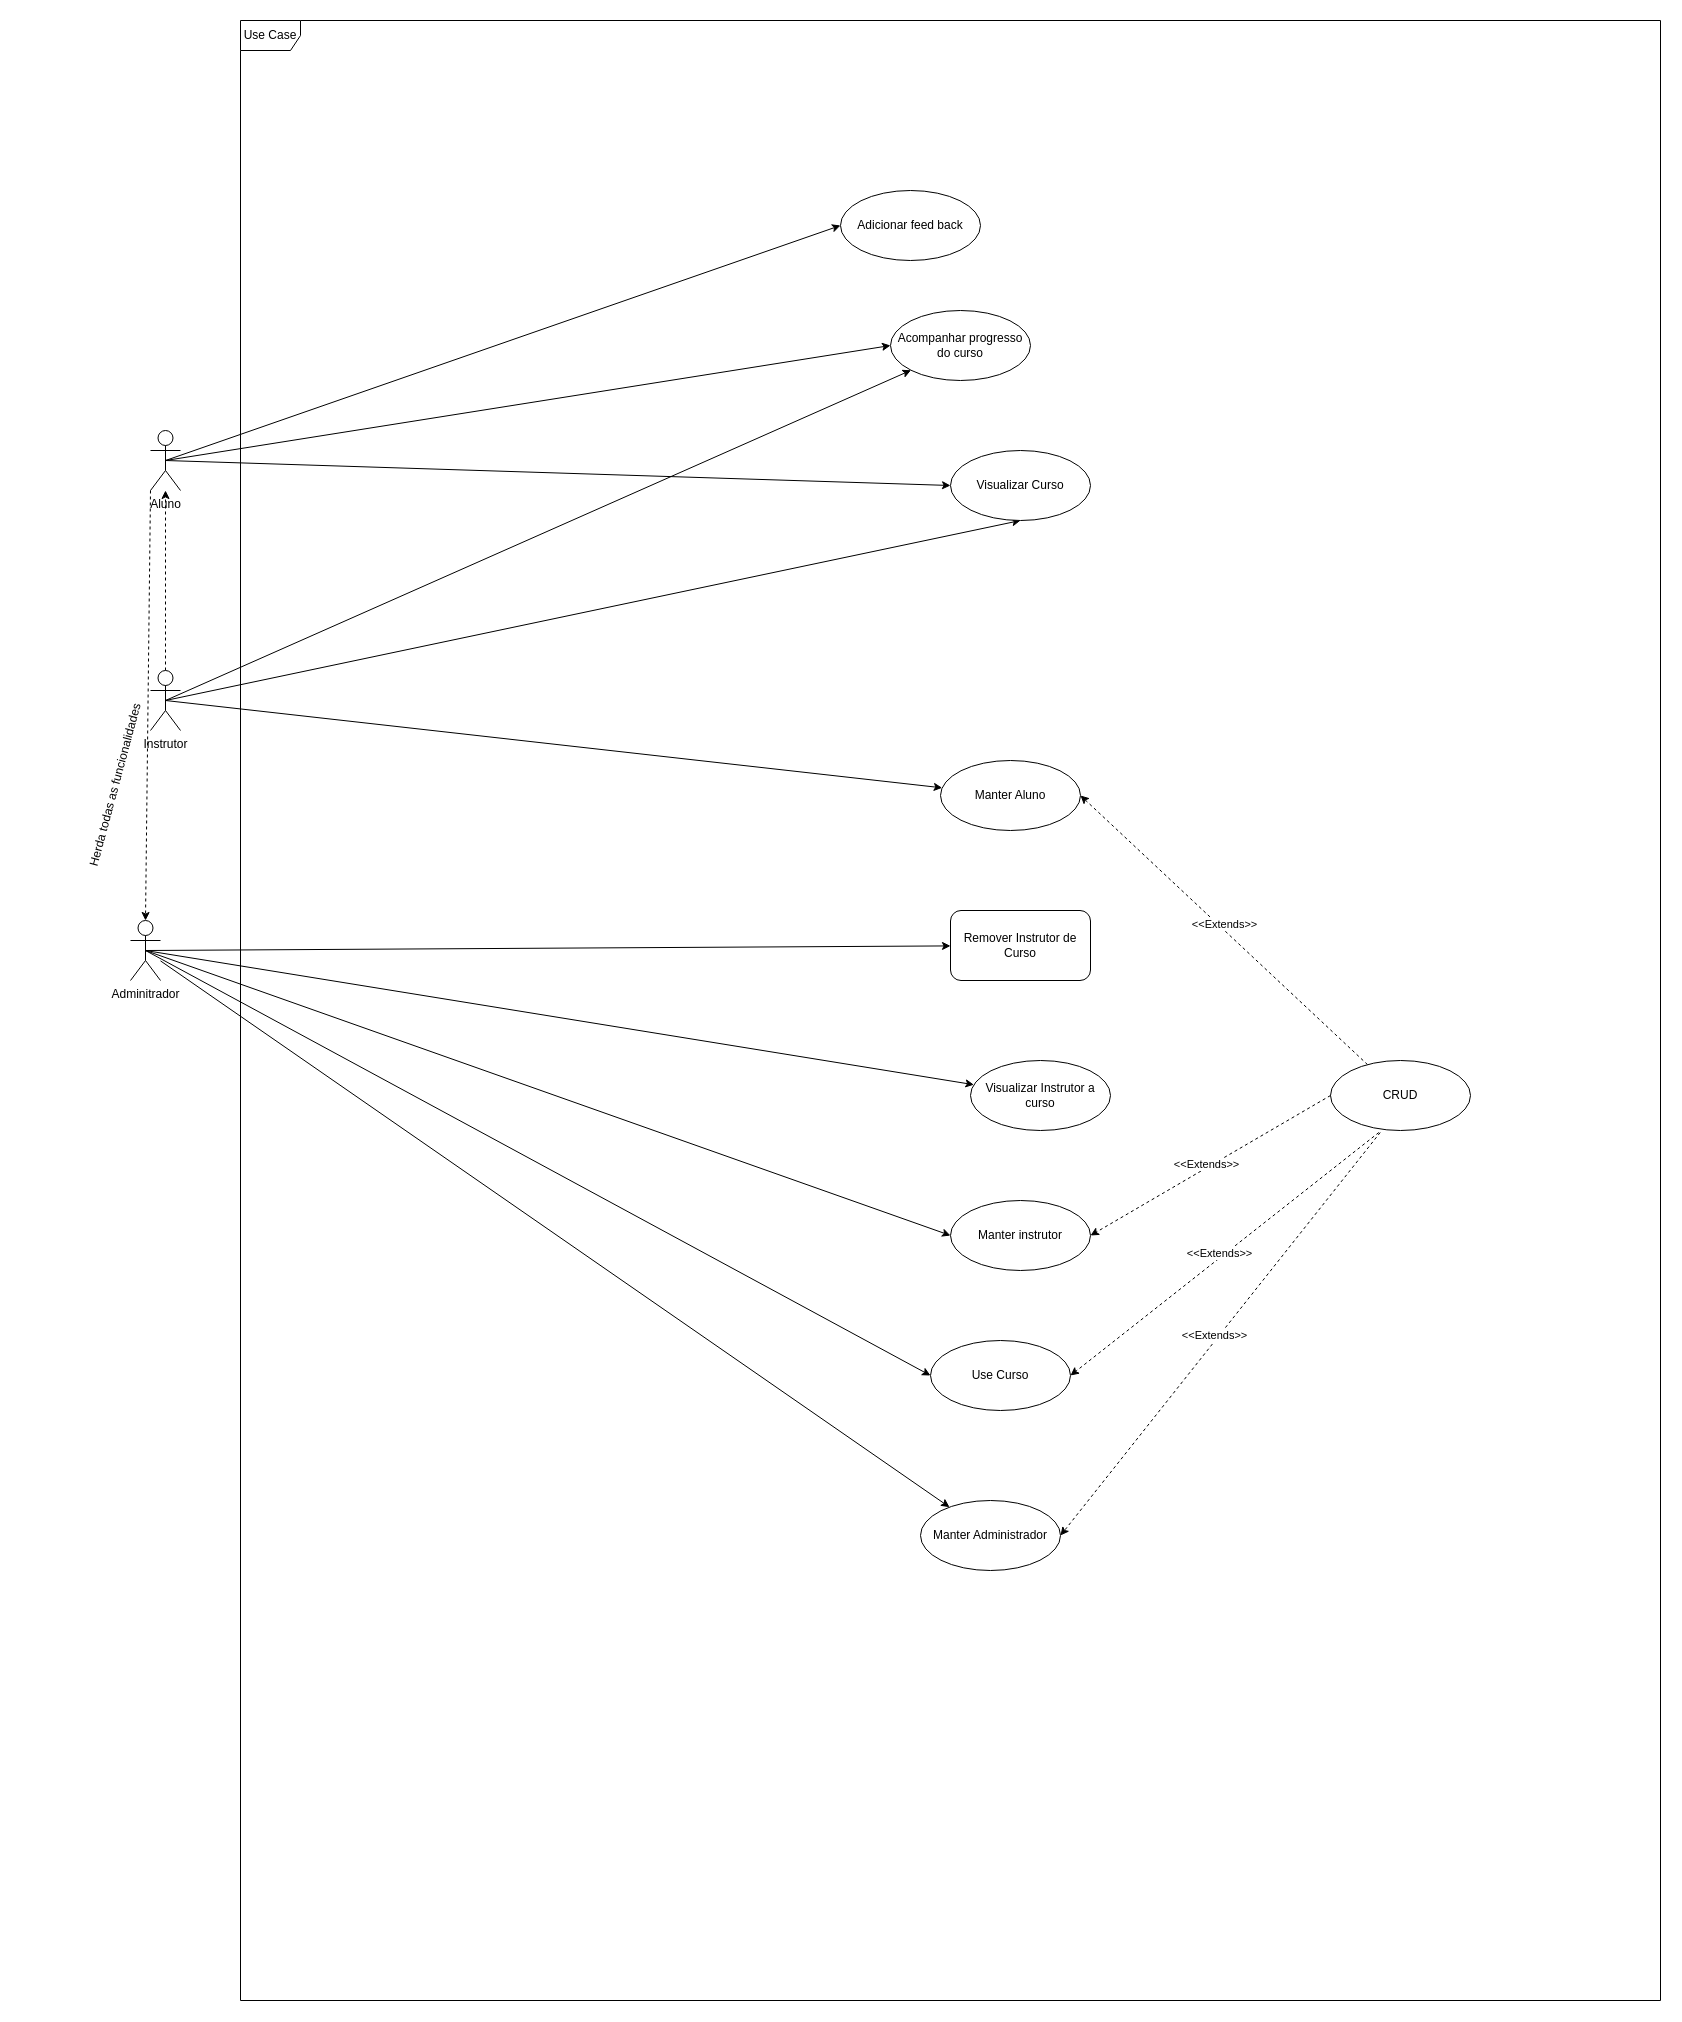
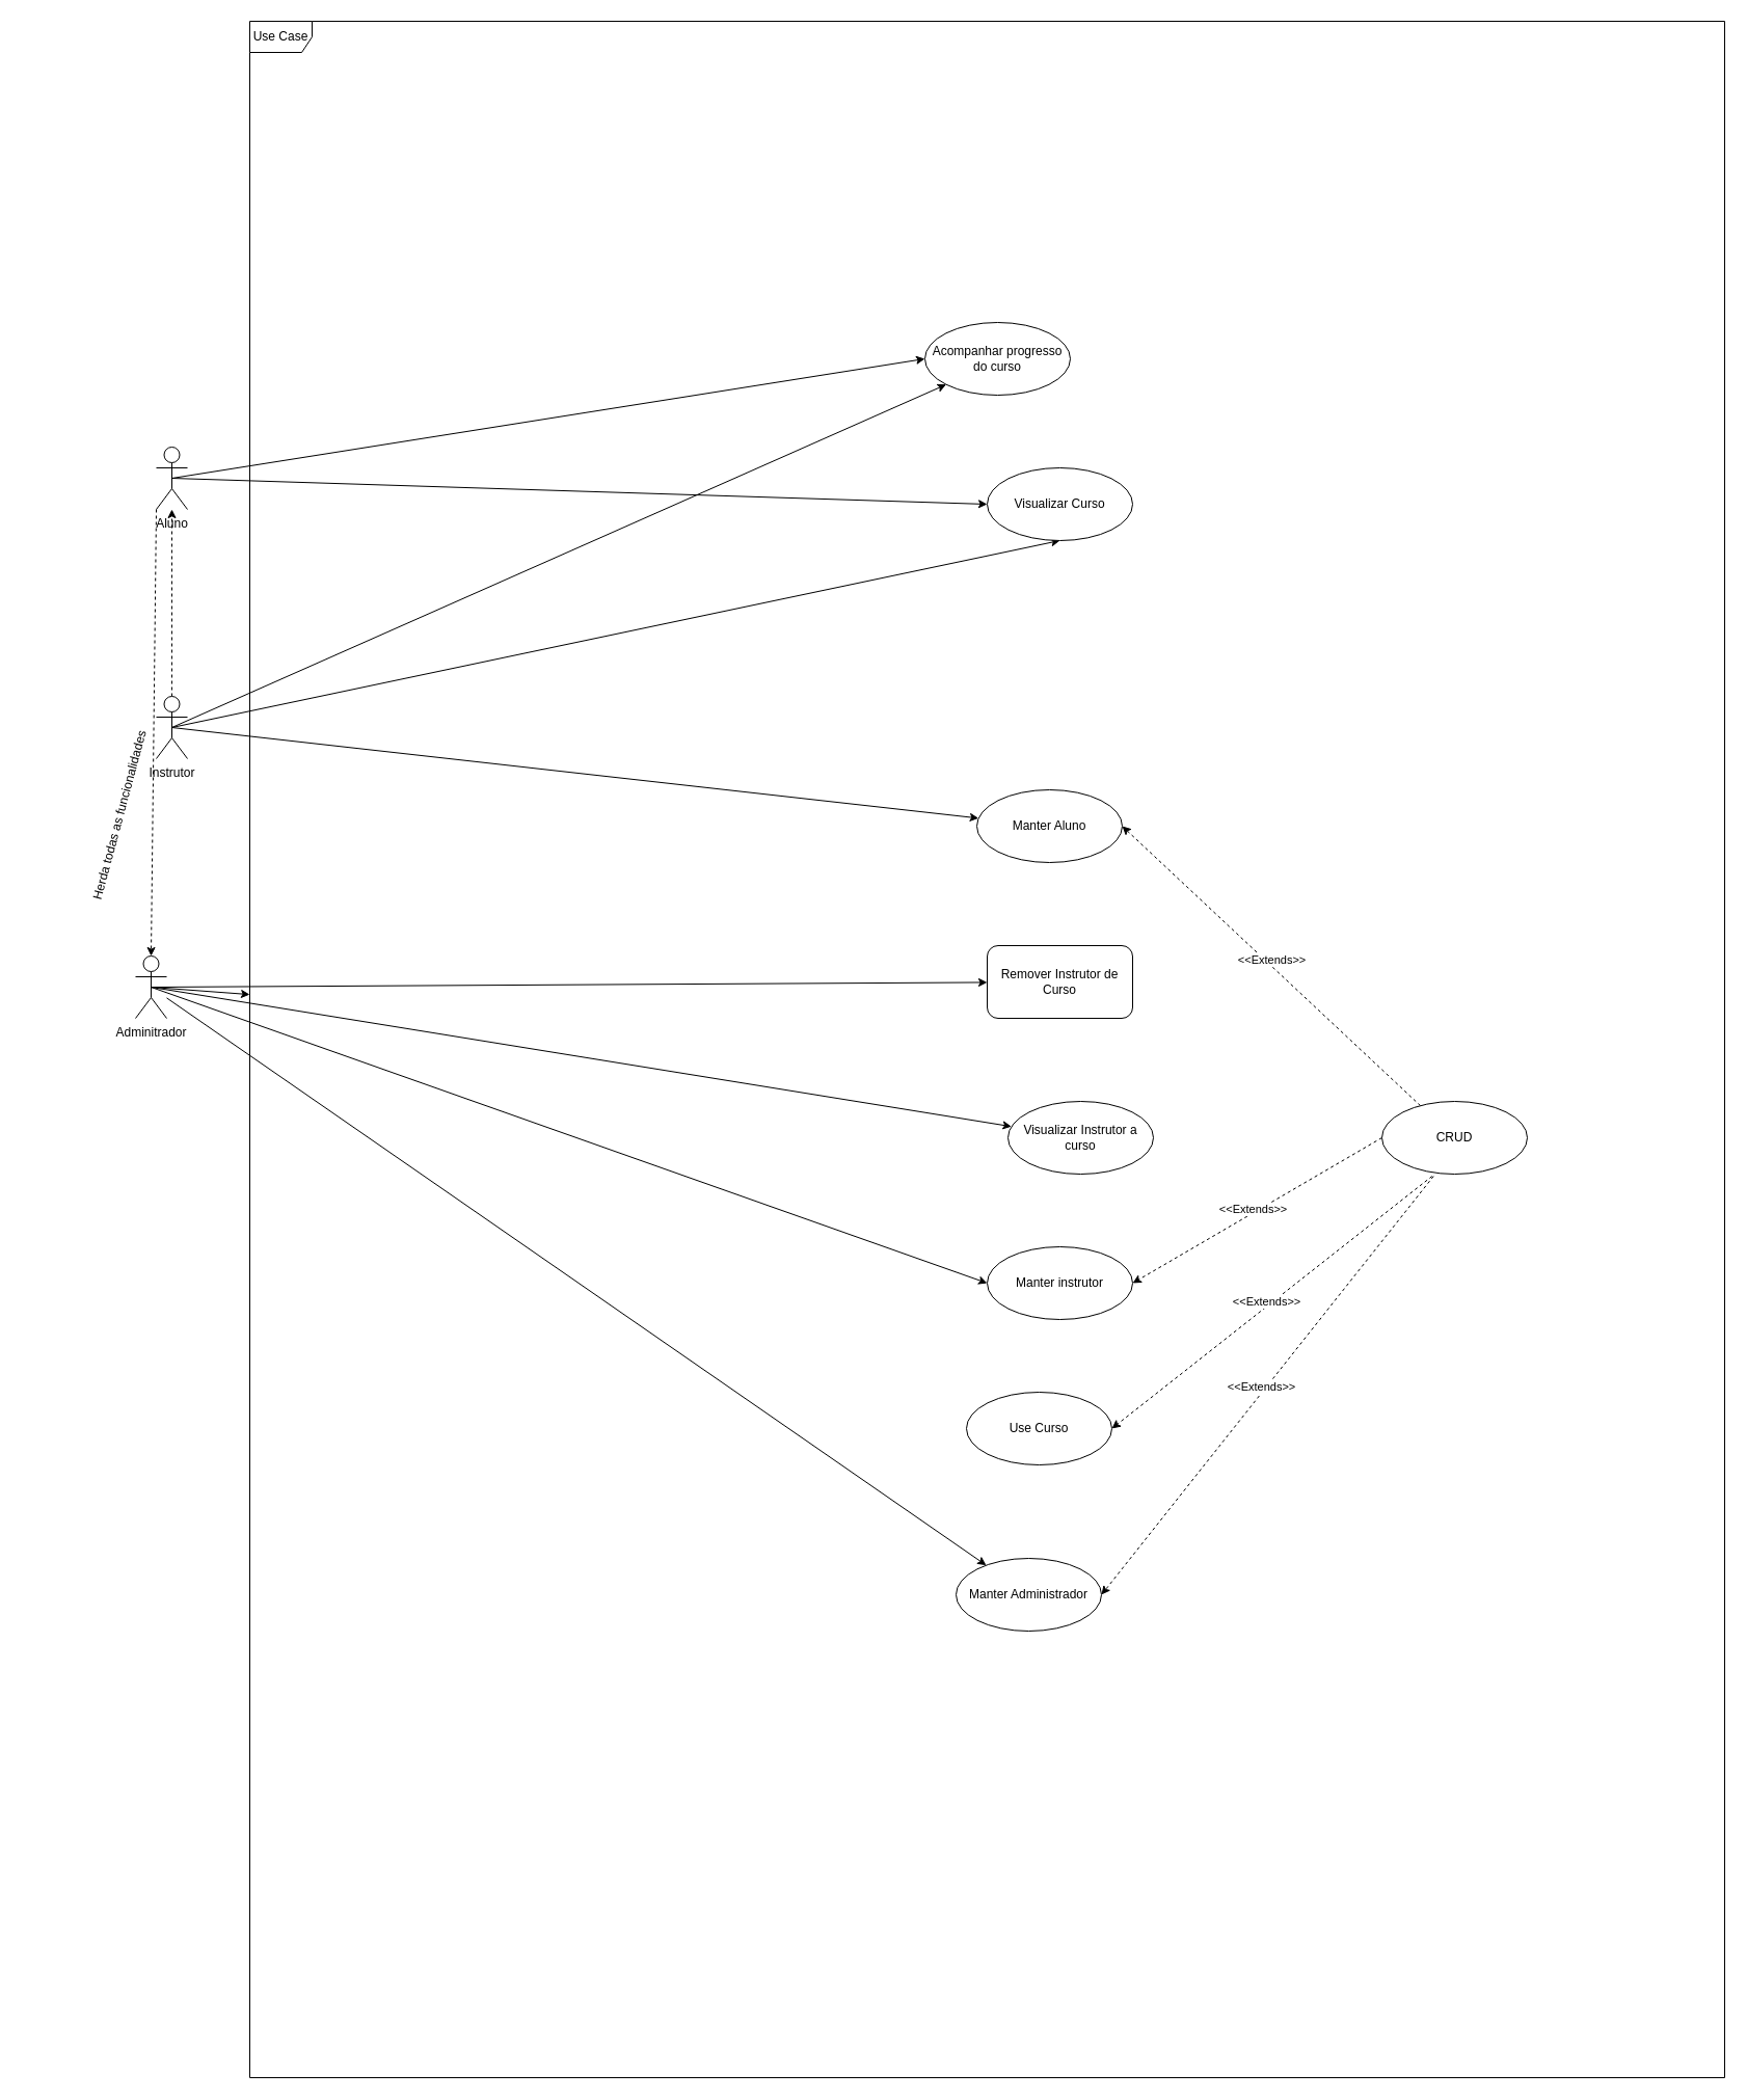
  <mxCell id="0" />
  <mxCell id="1" parent="0" />
  <mxCell id="2" style="rounded=0;orthogonalLoop=1;jettySize=auto;html=1;exitX=0.5;exitY=0.5;exitDx=0;exitDy=0;exitPerimeter=0;" parent="1" source="6" target="11" edge="1"><mxGeometry relative="1" as="geometry" /></mxCell>
  <mxCell id="3" style="rounded=0;orthogonalLoop=1;jettySize=auto;html=1;exitX=0.5;exitY=0.5;exitDx=0;exitDy=0;exitPerimeter=0;dashed=1;endArrow=classic;endFill=1;" parent="1" source="6" target="10" edge="1"><mxGeometry relative="1" as="geometry" /></mxCell>
  <mxCell id="4" style="rounded=0;orthogonalLoop=1;jettySize=auto;html=1;exitX=0.5;exitY=0.5;exitDx=0;exitDy=0;exitPerimeter=0;entryX=0;entryY=1;entryDx=0;entryDy=0;" parent="1" source="6" target="23" edge="1"><mxGeometry relative="1" as="geometry"><mxPoint x="450" y="380" as="targetPoint" /></mxGeometry></mxCell>
  <mxCell id="5" style="rounded=0;orthogonalLoop=1;jettySize=auto;html=1;exitX=0.5;exitY=0.5;exitDx=0;exitDy=0;exitPerimeter=0;entryX=0.5;entryY=1;entryDx=0;entryDy=0;" edge="1" parent="1" source="6" target="27"><mxGeometry relative="1" as="geometry" /></mxCell>
  <mxCell id="6" value="Instrutor&lt;div&gt;&lt;br&gt;&lt;/div&gt;" style="shape=umlActor;verticalLabelPosition=bottom;verticalAlign=top;html=1;outlineConnect=0;" parent="1" vertex="1"><mxGeometry x="150" y="670" width="30" height="60" as="geometry" /></mxCell>
  <mxCell id="7" style="rounded=0;orthogonalLoop=1;jettySize=auto;html=1;exitX=0.5;exitY=0.5;exitDx=0;exitDy=0;exitPerimeter=0;entryX=0;entryY=0.5;entryDx=0;entryDy=0;" parent="1" source="10" target="23" edge="1"><mxGeometry relative="1" as="geometry" /></mxCell>
  <mxCell id="8" style="rounded=0;orthogonalLoop=1;jettySize=auto;html=1;exitX=0.5;exitY=0.5;exitDx=0;exitDy=0;exitPerimeter=0;entryX=0;entryY=0.5;entryDx=0;entryDy=0;" edge="1" parent="1" source="10" target="27"><mxGeometry relative="1" as="geometry" /></mxCell>
- <mxCell id="9" style="rounded=0;orthogonalLoop=1;jettySize=auto;html=1;exitX=0.5;exitY=0.5;exitDx=0;exitDy=0;exitPerimeter=0;entryX=0;entryY=0.5;entryDx=0;entryDy=0;" edge="1" parent="1" source="10" target="28"><mxGeometry relative="1" as="geometry" /></mxCell>
  <mxCell id="10" value="&lt;div&gt;Aluno&lt;/div&gt;" style="shape=umlActor;verticalLabelPosition=bottom;verticalAlign=top;html=1;outlineConnect=0;" parent="1" vertex="1"><mxGeometry x="150" y="430" width="30" height="60" as="geometry" /></mxCell>
  <mxCell id="11" value="Manter Aluno" style="ellipse;whiteSpace=wrap;html=1;" parent="1" vertex="1"><mxGeometry x="940" y="760" width="140" height="70" as="geometry" /></mxCell>
  <mxCell id="12" style="rounded=0;orthogonalLoop=1;jettySize=auto;html=1;" parent="1" source="17" target="20" edge="1"><mxGeometry relative="1" as="geometry"><mxPoint x="120" y="830" as="sourcePoint" /></mxGeometry></mxCell>
  <mxCell id="13" style="rounded=0;orthogonalLoop=1;jettySize=auto;html=1;exitX=0.5;exitY=0.5;exitDx=0;exitDy=0;exitPerimeter=0;entryX=0;entryY=0.5;entryDx=0;entryDy=0;" parent="1" source="17" target="19" edge="1"><mxGeometry relative="1" as="geometry" /></mxCell>
- <mxCell id="14" style="rounded=0;orthogonalLoop=1;jettySize=auto;html=1;exitX=0.5;exitY=0.5;exitDx=0;exitDy=0;exitPerimeter=0;entryX=0;entryY=0.5;entryDx=0;entryDy=0;" edge="1" parent="1" source="17" target="24"><mxGeometry relative="1" as="geometry" /></mxCell>
+ <mxCell id="14" style="rounded=0;orthogonalLoop=1;jettySize=auto;html=1;exitX=0.5;exitY=0.5;exitDx=0;exitDy=0;exitPerimeter=0;" edge="1" parent="1" source="17" target="18"><mxGeometry relative="1" as="geometry" /></mxCell>
  <mxCell id="15" style="rounded=0;orthogonalLoop=1;jettySize=auto;html=1;exitX=0.5;exitY=0.5;exitDx=0;exitDy=0;exitPerimeter=0;" edge="1" parent="1" source="17" target="25"><mxGeometry relative="1" as="geometry" /></mxCell>
  <mxCell id="16" style="rounded=0;orthogonalLoop=1;jettySize=auto;html=1;exitX=0.5;exitY=0.5;exitDx=0;exitDy=0;exitPerimeter=0;" edge="1" parent="1" source="17" target="26"><mxGeometry relative="1" as="geometry" /></mxCell>
  <mxCell id="17" value="&lt;div&gt;Adminitrador&lt;/div&gt;" style="shape=umlActor;verticalLabelPosition=bottom;verticalAlign=top;html=1;outlineConnect=0;" parent="1" vertex="1"><mxGeometry x="130" y="920" width="30" height="60" as="geometry" /></mxCell>
  <mxCell id="18" value="Use Case" style="shape=umlFrame;whiteSpace=wrap;html=1;pointerEvents=0;" parent="1" vertex="1"><mxGeometry x="240" y="20" width="1420" height="1980" as="geometry" /></mxCell>
  <mxCell id="19" value="Manter instrutor" style="ellipse;whiteSpace=wrap;html=1;" parent="1" vertex="1"><mxGeometry x="950" y="1200" width="140" height="70" as="geometry" /></mxCell>
  <mxCell id="20" value="Manter Administrador" style="ellipse;whiteSpace=wrap;html=1;" parent="1" vertex="1"><mxGeometry x="920" y="1500" width="140" height="70" as="geometry" /></mxCell>
  <mxCell id="21" value="Herda todas as funcionalidades" style="text;html=1;align=center;verticalAlign=middle;resizable=0;points=[];autosize=1;strokeColor=none;fillColor=none;rotation=-75;" parent="1" vertex="1"><mxGeometry x="20" y="770" width="190" height="30" as="geometry" /></mxCell>
  <mxCell id="22" style="rounded=0;orthogonalLoop=1;jettySize=auto;html=1;exitX=0;exitY=1;exitDx=0;exitDy=0;exitPerimeter=0;entryX=0.5;entryY=0;entryDx=0;entryDy=0;entryPerimeter=0;dashed=1;" parent="1" source="10" target="17" edge="1"><mxGeometry relative="1" as="geometry" /></mxCell>
  <mxCell id="23" value="Acom&lt;span style=&quot;background-color: initial;&quot;&gt;panhar progresso do curso&lt;/span&gt;" style="ellipse;whiteSpace=wrap;html=1;" parent="1" vertex="1"><mxGeometry x="890" y="310" width="140" height="70" as="geometry" /></mxCell>
  <mxCell id="24" value="Use Curso" style="ellipse;whiteSpace=wrap;html=1;" vertex="1" parent="1"><mxGeometry x="930" y="1340" width="140" height="70" as="geometry" /></mxCell>
  <mxCell id="25" value="Visualizar Instrutor a curso" style="ellipse;whiteSpace=wrap;html=1;" vertex="1" parent="1"><mxGeometry x="970" y="1060" width="140" height="70" as="geometry" /></mxCell>
  <mxCell id="26" value="Remover Instrutor de Curso" style="whiteSpace=wrap;html=1;rounded=1;" vertex="1" parent="1"><mxGeometry x="950" y="910" width="140" height="70" as="geometry" /></mxCell>
  <mxCell id="27" value="Visualizar Curso" style="ellipse;whiteSpace=wrap;html=1;" vertex="1" parent="1"><mxGeometry x="950" y="450" width="140" height="70" as="geometry" /></mxCell>
- <mxCell id="28" value="Adicionar feed back" style="ellipse;whiteSpace=wrap;html=1;" vertex="1" parent="1"><mxGeometry x="840" y="190" width="140" height="70" as="geometry" /></mxCell>
  <mxCell id="29" style="rounded=0;orthogonalLoop=1;jettySize=auto;html=1;entryX=1;entryY=0.5;entryDx=0;entryDy=0;dashed=1;" edge="1" parent="1" source="31" target="11"><mxGeometry relative="1" as="geometry" /></mxCell>
  <mxCell id="30" value="&amp;lt;&amp;lt;Extends&amp;gt;&amp;gt;" style="edgeLabel;html=1;align=center;verticalAlign=middle;resizable=0;points=[];" vertex="1" connectable="0" parent="29"><mxGeometry x="0.02" y="-4" relative="1" as="geometry"><mxPoint as="offset" /></mxGeometry></mxCell>
  <mxCell id="31" value="CRUD" style="ellipse;whiteSpace=wrap;html=1;" vertex="1" parent="1"><mxGeometry x="1330" y="1060" width="140" height="70" as="geometry" /></mxCell>
  <mxCell id="32" style="rounded=0;orthogonalLoop=1;jettySize=auto;html=1;dashed=1;entryX=1;entryY=0.5;entryDx=0;entryDy=0;exitX=0;exitY=0.5;exitDx=0;exitDy=0;" edge="1" parent="1" source="31" target="19"><mxGeometry relative="1" as="geometry"><mxPoint x="1492" y="876" as="sourcePoint" /><mxPoint x="1110" y="825" as="targetPoint" /></mxGeometry></mxCell>
  <mxCell id="33" value="&amp;lt;&amp;lt;Extends&amp;gt;&amp;gt;" style="edgeLabel;html=1;align=center;verticalAlign=middle;resizable=0;points=[];" vertex="1" connectable="0" parent="32"><mxGeometry x="0.02" y="-4" relative="1" as="geometry"><mxPoint as="offset" /></mxGeometry></mxCell>
  <mxCell id="34" style="edgeStyle=orthogonalEdgeStyle;rounded=0;orthogonalLoop=1;jettySize=auto;html=1;exitX=0.5;exitY=1;exitDx=0;exitDy=0;" edge="1" parent="1" source="24" target="24"><mxGeometry relative="1" as="geometry" /></mxCell>
  <mxCell id="35" style="rounded=0;orthogonalLoop=1;jettySize=auto;html=1;entryX=1;entryY=0.5;entryDx=0;entryDy=0;dashed=1;exitX=0.345;exitY=1.029;exitDx=0;exitDy=0;exitPerimeter=0;" edge="1" parent="1" source="31" target="24"><mxGeometry relative="1" as="geometry"><mxPoint x="1502" y="886" as="sourcePoint" /><mxPoint x="1120" y="835" as="targetPoint" /></mxGeometry></mxCell>
  <mxCell id="36" value="&amp;lt;&amp;lt;Extends&amp;gt;&amp;gt;" style="edgeLabel;html=1;align=center;verticalAlign=middle;resizable=0;points=[];" vertex="1" connectable="0" parent="35"><mxGeometry x="0.02" y="-4" relative="1" as="geometry"><mxPoint as="offset" /></mxGeometry></mxCell>
  <mxCell id="37" style="edgeStyle=orthogonalEdgeStyle;rounded=0;orthogonalLoop=1;jettySize=auto;html=1;exitX=0.5;exitY=1;exitDx=0;exitDy=0;" edge="1" parent="1" source="25" target="25"><mxGeometry relative="1" as="geometry" /></mxCell>
  <mxCell id="38" style="rounded=0;orthogonalLoop=1;jettySize=auto;html=1;entryX=1;entryY=0.5;entryDx=0;entryDy=0;dashed=1;exitX=0.355;exitY=1.029;exitDx=0;exitDy=0;exitPerimeter=0;" edge="1" parent="1" source="31" target="20"><mxGeometry relative="1" as="geometry"><mxPoint x="1512" y="896" as="sourcePoint" /><mxPoint x="1130" y="845" as="targetPoint" /></mxGeometry></mxCell>
  <mxCell id="39" value="&amp;lt;&amp;lt;Extends&amp;gt;&amp;gt;" style="edgeLabel;html=1;align=center;verticalAlign=middle;resizable=0;points=[];" vertex="1" connectable="0" parent="38"><mxGeometry x="0.02" y="-4" relative="1" as="geometry"><mxPoint as="offset" /></mxGeometry></mxCell>
